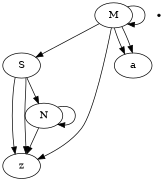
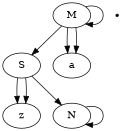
  digraph {
    rankdir=TB
    S
    z
    N
    ini [shape=point]
    M
    a
    subgraph sub_1 {
      rank=same
      S
    }
    S -> z
    S -> z
    S -> N
-   N -> z
    N -> N
    M -> S
-   M -> z
    M -> M
    M -> a
    M -> a
  }
